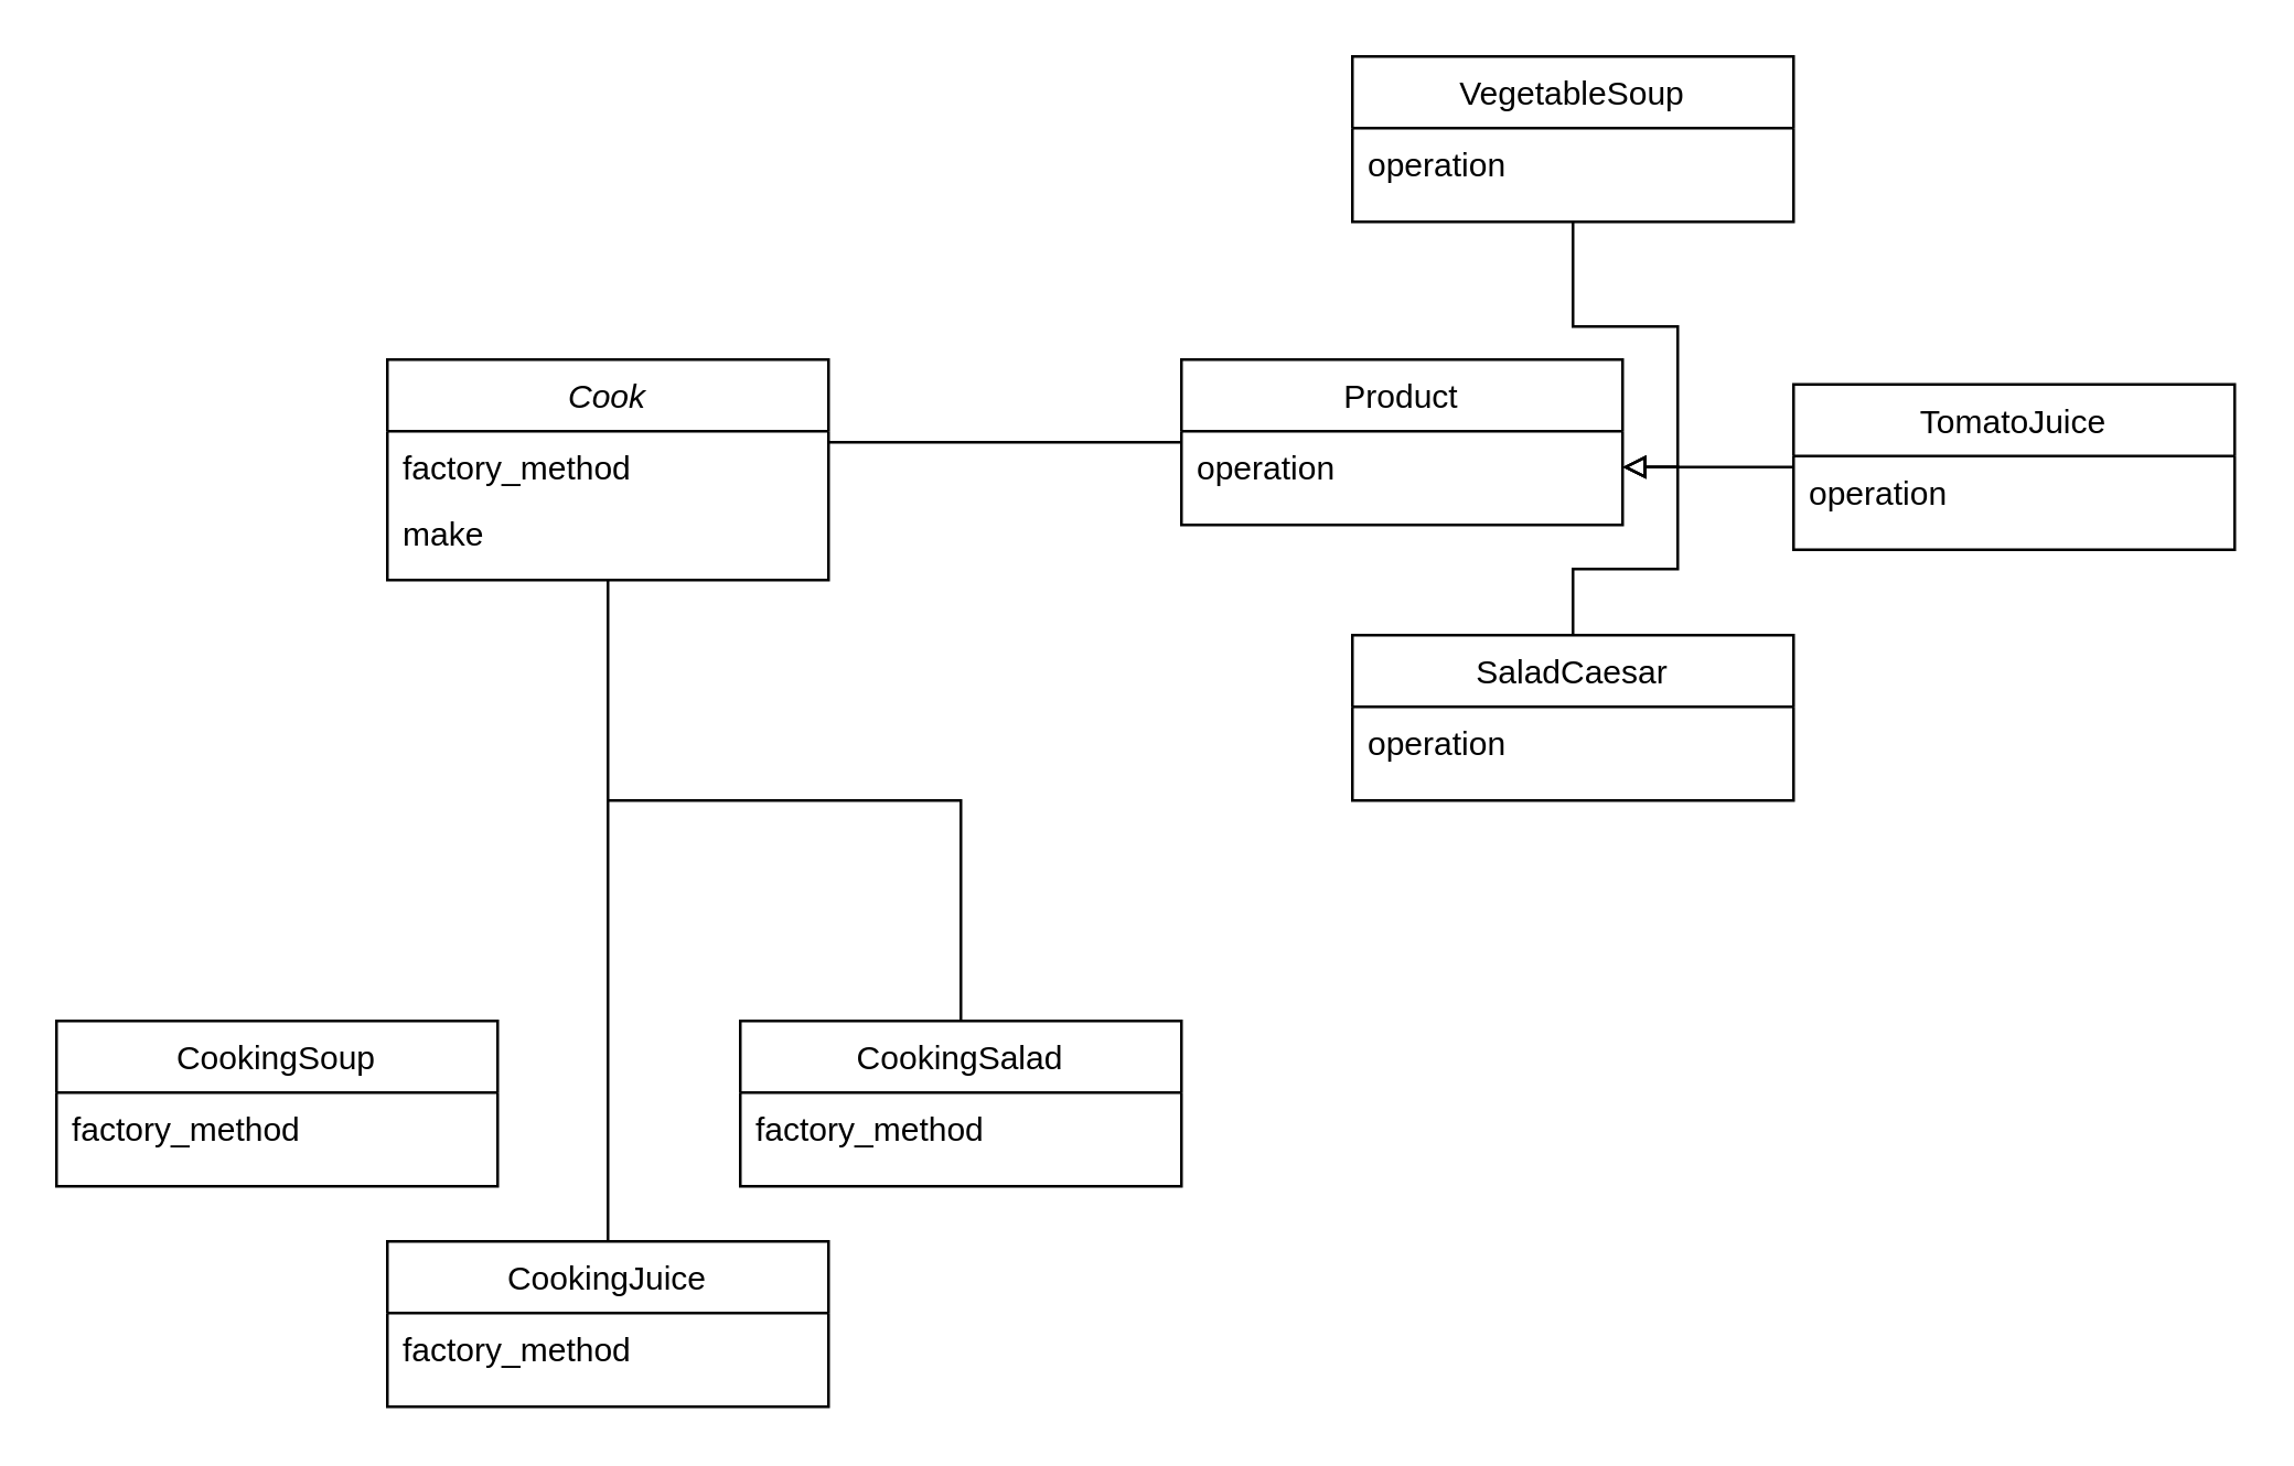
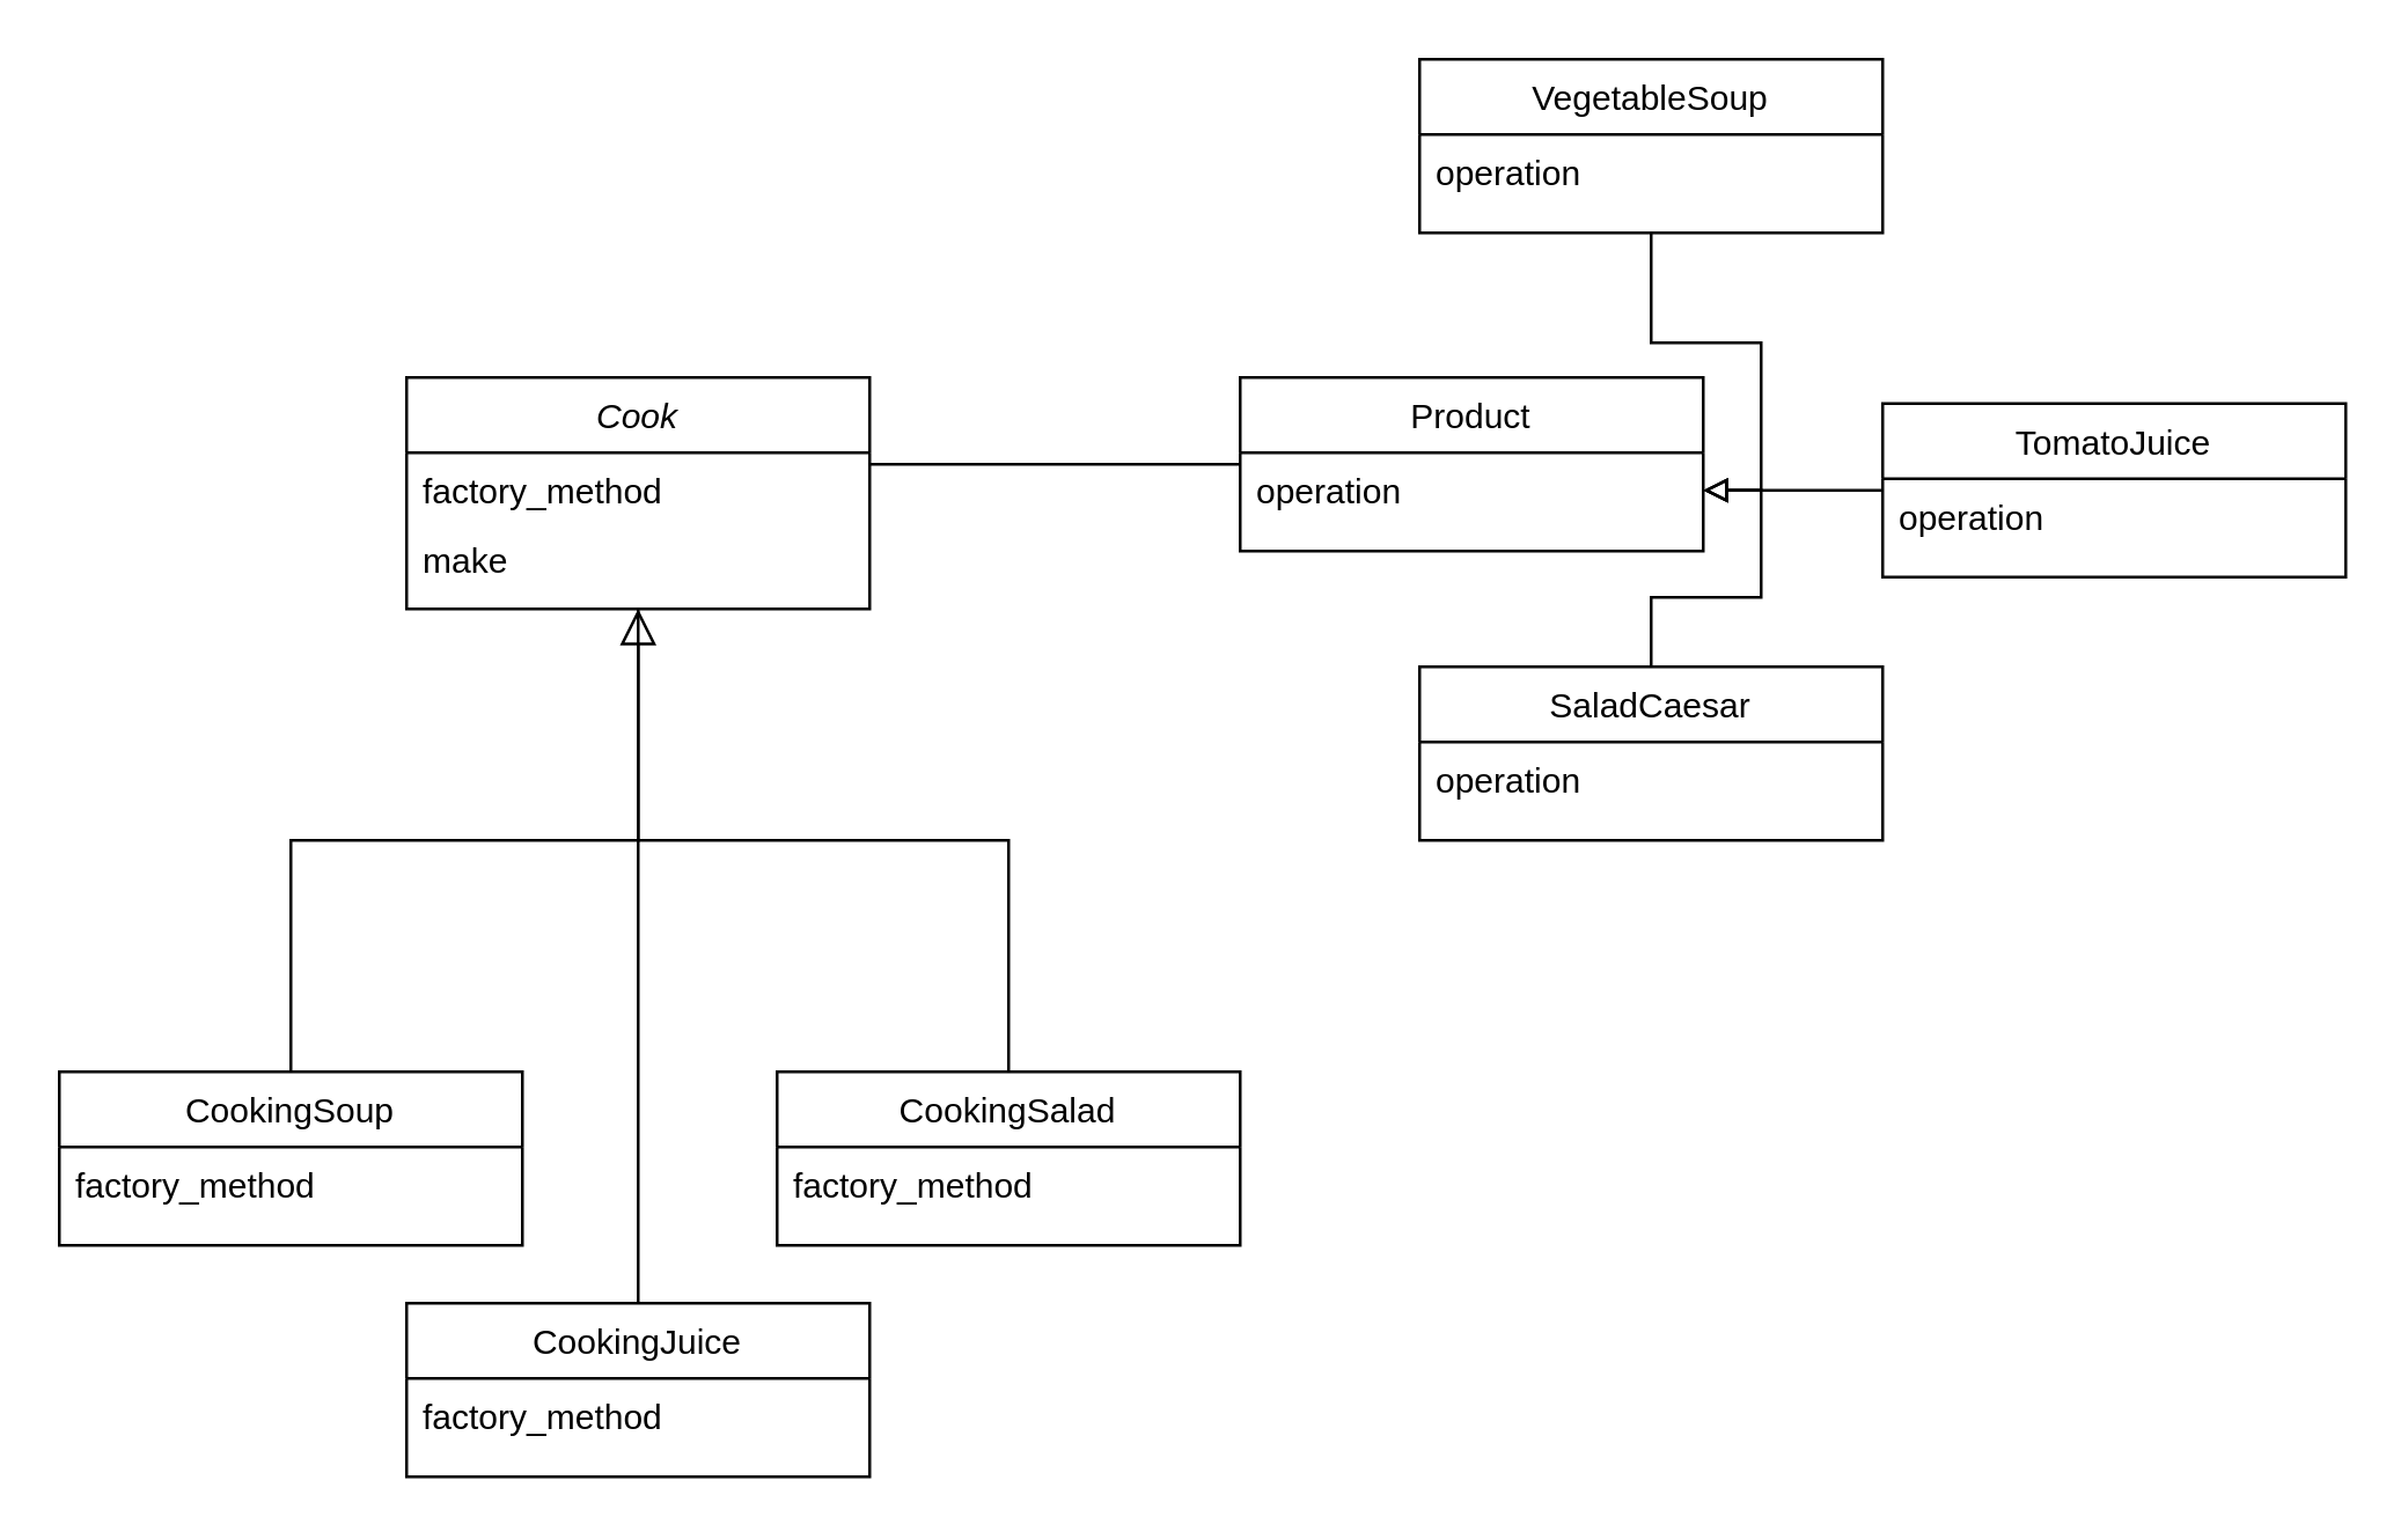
  <mxCell id="0" />
  <mxCell id="1" parent="0" />
  <mxCell id="2" value="Cook" style="swimlane;fontStyle=2;align=center;verticalAlign=top;childLayout=stackLayout;horizontal=1;startSize=26;horizontalStack=0;resizeParent=1;resizeLast=0;collapsible=1;marginBottom=0;rounded=0;shadow=0;strokeWidth=1;" vertex="1" parent="1"><mxGeometry x="140" y="130" width="160" height="80" as="geometry"><mxRectangle x="230" y="140" width="160" height="26" as="alternateBounds" /></mxGeometry></mxCell>
  <mxCell id="3" value="factory_method" style="text;align=left;verticalAlign=top;spacingLeft=4;spacingRight=4;overflow=hidden;rotatable=0;points=[[0,0.5],[1,0.5]];portConstraint=eastwest;" vertex="1" parent="2"><mxGeometry y="26" width="160" height="24" as="geometry" /></mxCell>
  <mxCell id="4" value="make" style="text;align=left;verticalAlign=top;spacingLeft=4;spacingRight=4;overflow=hidden;rotatable=0;points=[[0,0.5],[1,0.5]];portConstraint=eastwest;rounded=0;shadow=0;html=0;" vertex="1" parent="2"><mxGeometry y="50" width="160" height="26" as="geometry" /></mxCell>
+ <mxCell id="5" value="" style="endArrow=block;endSize=10;endFill=0;shadow=0;strokeWidth=1;rounded=0;edgeStyle=elbowEdgeStyle;elbow=vertical;exitX=0.5;exitY=0;exitDx=0;exitDy=0;" edge="1" parent="1" source="12" target="2"><mxGeometry width="160" relative="1" as="geometry"><mxPoint x="120" y="370" as="sourcePoint" /><mxPoint x="120" y="213" as="targetPoint" /></mxGeometry></mxCell>
  <mxCell id="6" value="CookingSalad" style="swimlane;fontStyle=0;align=center;verticalAlign=top;childLayout=stackLayout;horizontal=1;startSize=26;horizontalStack=0;resizeParent=1;resizeLast=0;collapsible=1;marginBottom=0;rounded=0;shadow=0;strokeWidth=1;" vertex="1" parent="1"><mxGeometry x="268" y="370" width="160" height="60" as="geometry"><mxRectangle x="340" y="380" width="170" height="26" as="alternateBounds" /></mxGeometry></mxCell>
  <mxCell id="7" value="factory_method" style="text;align=left;verticalAlign=top;spacingLeft=4;spacingRight=4;overflow=hidden;rotatable=0;points=[[0,0.5],[1,0.5]];portConstraint=eastwest;" vertex="1" parent="6"><mxGeometry y="26" width="160" height="26" as="geometry" /></mxCell>
  <mxCell id="8" value="" style="endArrow=none;endSize=10;endFill=0;shadow=0;strokeWidth=1;rounded=0;edgeStyle=elbowEdgeStyle;elbow=vertical;" edge="1" parent="1" source="6" target="2"><mxGeometry width="160" relative="1" as="geometry"><mxPoint x="130" y="383" as="sourcePoint" /><mxPoint x="230" y="281" as="targetPoint" /></mxGeometry></mxCell>
  <mxCell id="9" value="Product" style="swimlane;fontStyle=0;align=center;verticalAlign=top;childLayout=stackLayout;horizontal=1;startSize=26;horizontalStack=0;resizeParent=1;resizeLast=0;collapsible=1;marginBottom=0;rounded=0;shadow=0;strokeWidth=1;" vertex="1" parent="1"><mxGeometry x="428" y="130" width="160" height="60" as="geometry"><mxRectangle x="550" y="140" width="160" height="26" as="alternateBounds" /></mxGeometry></mxCell>
  <mxCell id="10" value="operation" style="text;align=left;verticalAlign=top;spacingLeft=4;spacingRight=4;overflow=hidden;rotatable=0;points=[[0,0.5],[1,0.5]];portConstraint=eastwest;" vertex="1" parent="9"><mxGeometry y="26" width="160" height="26" as="geometry" /></mxCell>
  <mxCell id="11" value="" style="endArrow=none;shadow=0;strokeWidth=1;rounded=0;endFill=1;edgeStyle=elbowEdgeStyle;elbow=vertical;" edge="1" parent="1" source="2" target="9"><mxGeometry x="0.5" y="41" relative="1" as="geometry"><mxPoint x="300" y="202" as="sourcePoint" /><mxPoint x="460" y="202" as="targetPoint" /><mxPoint x="-40" y="32" as="offset" /></mxGeometry></mxCell>
  <mxCell id="12" value="CookingSoup" style="swimlane;fontStyle=0;align=center;verticalAlign=top;childLayout=stackLayout;horizontal=1;startSize=26;horizontalStack=0;resizeParent=1;resizeLast=0;collapsible=1;marginBottom=0;rounded=0;shadow=0;strokeWidth=1;" vertex="1" parent="1"><mxGeometry x="20" y="370" width="160" height="60" as="geometry"><mxRectangle x="340" y="380" width="170" height="26" as="alternateBounds" /></mxGeometry></mxCell>
  <mxCell id="13" value="factory_method" style="text;align=left;verticalAlign=top;spacingLeft=4;spacingRight=4;overflow=hidden;rotatable=0;points=[[0,0.5],[1,0.5]];portConstraint=eastwest;" vertex="1" parent="12"><mxGeometry y="26" width="160" height="26" as="geometry" /></mxCell>
  <mxCell id="14" style="edgeStyle=orthogonalEdgeStyle;rounded=0;orthogonalLoop=1;jettySize=auto;html=1;endArrow=none;endFill=0;" edge="1" parent="1" source="15"><mxGeometry relative="1" as="geometry"><mxPoint x="220" y="290" as="targetPoint" /></mxGeometry></mxCell>
  <mxCell id="15" value="CookingJuice" style="swimlane;fontStyle=0;align=center;verticalAlign=top;childLayout=stackLayout;horizontal=1;startSize=26;horizontalStack=0;resizeParent=1;resizeLast=0;collapsible=1;marginBottom=0;rounded=0;shadow=0;strokeWidth=1;" vertex="1" parent="1"><mxGeometry x="140" y="450" width="160" height="60" as="geometry"><mxRectangle x="340" y="380" width="170" height="26" as="alternateBounds" /></mxGeometry></mxCell>
  <mxCell id="16" value="factory_method" style="text;align=left;verticalAlign=top;spacingLeft=4;spacingRight=4;overflow=hidden;rotatable=0;points=[[0,0.5],[1,0.5]];portConstraint=eastwest;" vertex="1" parent="15"><mxGeometry y="26" width="160" height="26" as="geometry" /></mxCell>
  <mxCell id="17" value="" style="edgeStyle=orthogonalEdgeStyle;rounded=0;orthogonalLoop=1;jettySize=auto;html=1;endArrow=block;endFill=0;" edge="1" parent="1" source="18" target="10"><mxGeometry relative="1" as="geometry" /></mxCell>
  <mxCell id="18" value="SaladCaesar" style="swimlane;fontStyle=0;align=center;verticalAlign=top;childLayout=stackLayout;horizontal=1;startSize=26;horizontalStack=0;resizeParent=1;resizeLast=0;collapsible=1;marginBottom=0;rounded=0;shadow=0;strokeWidth=1;" vertex="1" parent="1"><mxGeometry x="490" y="230" width="160" height="60" as="geometry"><mxRectangle x="550" y="140" width="160" height="26" as="alternateBounds" /></mxGeometry></mxCell>
  <mxCell id="19" value="operation" style="text;align=left;verticalAlign=top;spacingLeft=4;spacingRight=4;overflow=hidden;rotatable=0;points=[[0,0.5],[1,0.5]];portConstraint=eastwest;" vertex="1" parent="18"><mxGeometry y="26" width="160" height="26" as="geometry" /></mxCell>
  <mxCell id="20" value="" style="edgeStyle=orthogonalEdgeStyle;rounded=0;orthogonalLoop=1;jettySize=auto;html=1;endArrow=block;endFill=0;" edge="1" parent="1" source="21" target="10"><mxGeometry relative="1" as="geometry" /></mxCell>
  <mxCell id="21" value="VegetableSoup" style="swimlane;fontStyle=0;align=center;verticalAlign=top;childLayout=stackLayout;horizontal=1;startSize=26;horizontalStack=0;resizeParent=1;resizeLast=0;collapsible=1;marginBottom=0;rounded=0;shadow=0;strokeWidth=1;" vertex="1" parent="1"><mxGeometry x="490" y="20" width="160" height="60" as="geometry"><mxRectangle x="550" y="140" width="160" height="26" as="alternateBounds" /></mxGeometry></mxCell>
  <mxCell id="22" value="operation" style="text;align=left;verticalAlign=top;spacingLeft=4;spacingRight=4;overflow=hidden;rotatable=0;points=[[0,0.5],[1,0.5]];portConstraint=eastwest;" vertex="1" parent="21"><mxGeometry y="26" width="160" height="26" as="geometry" /></mxCell>
  <mxCell id="23" value="" style="edgeStyle=orthogonalEdgeStyle;rounded=0;orthogonalLoop=1;jettySize=auto;html=1;endArrow=block;endFill=0;" edge="1" parent="1" source="24" target="10"><mxGeometry relative="1" as="geometry" /></mxCell>
  <mxCell id="24" value="TomatoJuice" style="swimlane;fontStyle=0;align=center;verticalAlign=top;childLayout=stackLayout;horizontal=1;startSize=26;horizontalStack=0;resizeParent=1;resizeLast=0;collapsible=1;marginBottom=0;rounded=0;shadow=0;strokeWidth=1;" vertex="1" parent="1"><mxGeometry x="650" y="139" width="160" height="60" as="geometry"><mxRectangle x="550" y="140" width="160" height="26" as="alternateBounds" /></mxGeometry></mxCell>
  <mxCell id="25" value="operation" style="text;align=left;verticalAlign=top;spacingLeft=4;spacingRight=4;overflow=hidden;rotatable=0;points=[[0,0.5],[1,0.5]];portConstraint=eastwest;" vertex="1" parent="24"><mxGeometry y="26" width="160" height="26" as="geometry" /></mxCell>
